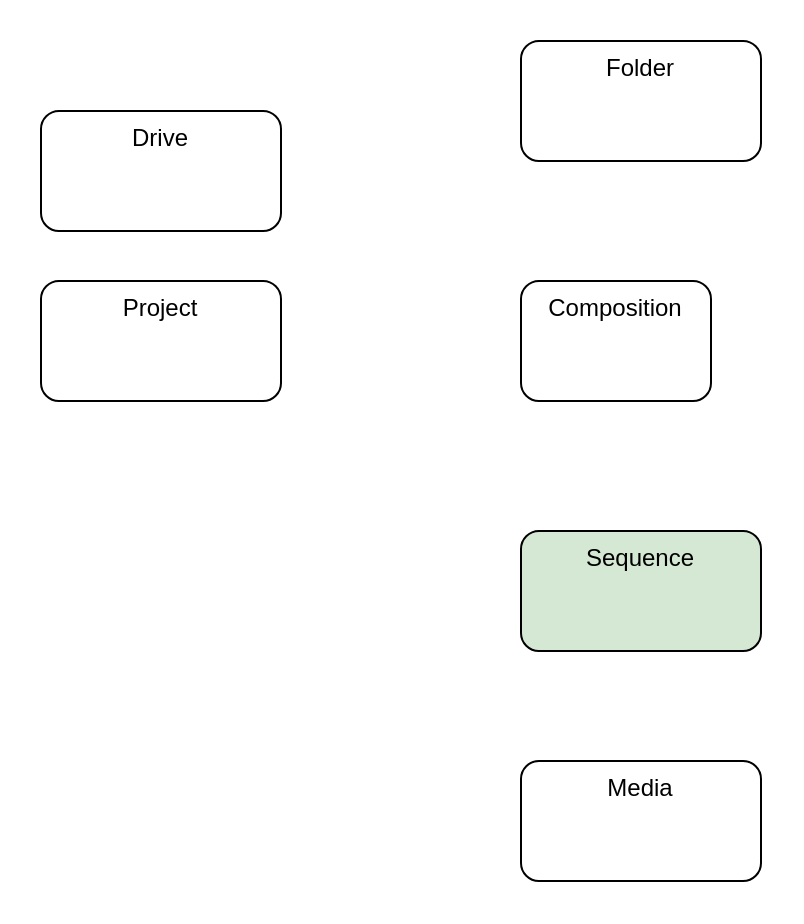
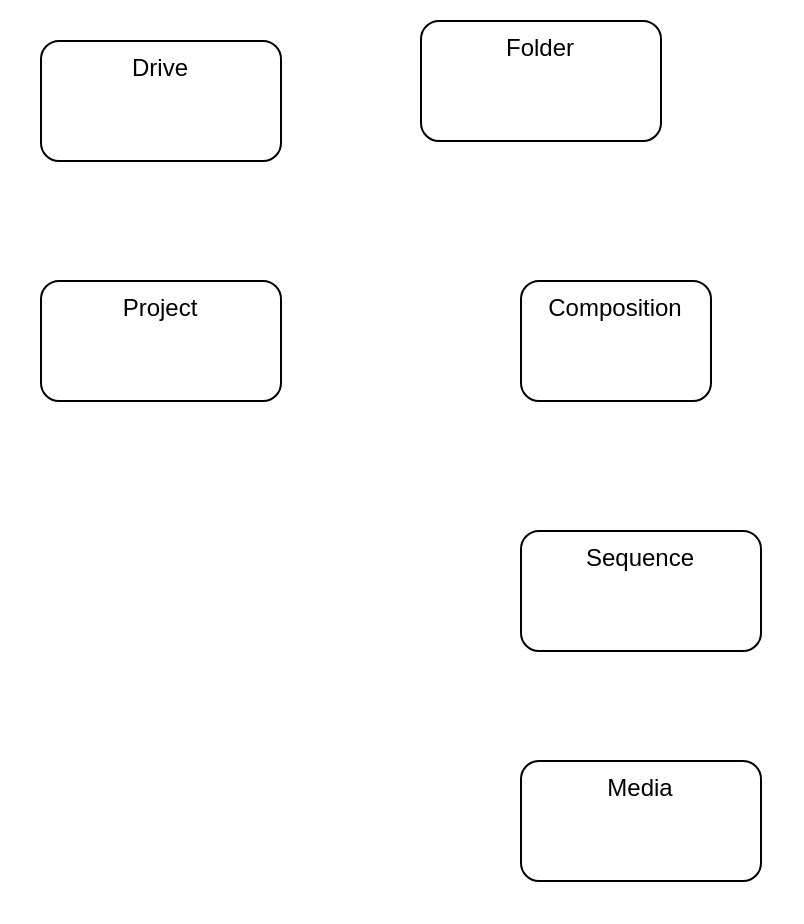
  <mxCell id="0" />
  <mxCell id="1" parent="0" />
- <mxCell id="2" value="Drive" style="rounded=1;whiteSpace=wrap;html=1;verticalAlign=top;" vertex="1" parent="1"><mxGeometry x="20" y="55" width="120" height="60" as="geometry" /></mxCell>
+ <mxCell id="2" value="Drive" style="rounded=1;whiteSpace=wrap;html=1;verticalAlign=top;" vertex="1" parent="1"><mxGeometry x="20" y="20" width="120" height="60" as="geometry" /></mxCell>
  <mxCell id="3" value="Project" style="rounded=1;whiteSpace=wrap;html=1;verticalAlign=top;" vertex="1" parent="1"><mxGeometry x="20" y="140" width="120" height="60" as="geometry" /></mxCell>
- <mxCell id="4" value="Folder" style="rounded=1;whiteSpace=wrap;html=1;verticalAlign=top;" vertex="1" parent="1"><mxGeometry x="260" y="20" width="120" height="60" as="geometry" /></mxCell>
+ <mxCell id="4" value="Folder" style="rounded=1;whiteSpace=wrap;html=1;verticalAlign=top;" vertex="1" parent="1"><mxGeometry x="210" y="10" width="120" height="60" as="geometry" /></mxCell>
  <mxCell id="5" value="Composition" style="rounded=1;whiteSpace=wrap;html=1;verticalAlign=top;" vertex="1" parent="1"><mxGeometry x="260" y="140" width="95" height="60" as="geometry" /></mxCell>
- <mxCell id="6" value="Sequence" style="rounded=1;whiteSpace=wrap;html=1;verticalAlign=top;fillColor=#d5e8d4;" vertex="1" parent="1"><mxGeometry x="260" y="265" width="120" height="60" as="geometry" /></mxCell>
+ <mxCell id="6" value="Sequence" style="rounded=1;whiteSpace=wrap;html=1;verticalAlign=top;" vertex="1" parent="1"><mxGeometry x="260" y="265" width="120" height="60" as="geometry" /></mxCell>
  <mxCell id="7" value="Media" style="rounded=1;whiteSpace=wrap;html=1;verticalAlign=top;" vertex="1" parent="1"><mxGeometry x="260" y="380" width="120" height="60" as="geometry" /></mxCell>
